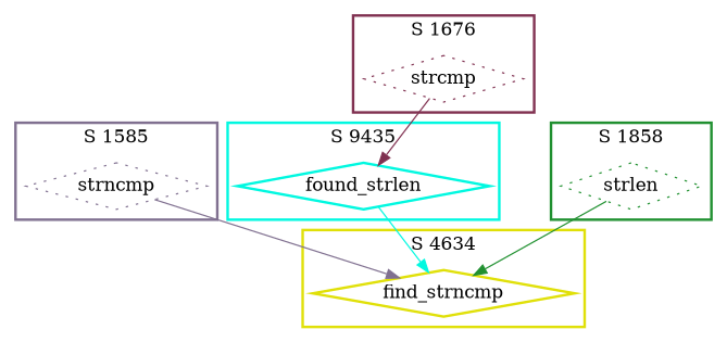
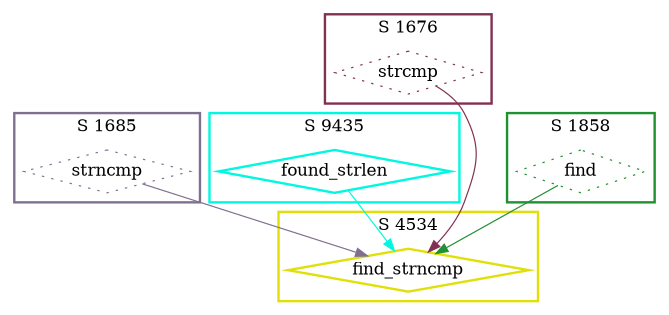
  digraph {
    node [shape=diamond style=dotted]
    n1 [color="#807090" label=strncmp]
    n2 [color="#00F8E0" label=found_strlen style=bold]
    n3 [color="#E0E008" label=find_strncmp style=bold]
    n4 [color="#803050" label=strcmp]
-   n5 [color="#209030" label=strlen]
+   n5 [color="#209030" label=find]
    subgraph cluster_1 {
      color="#807090"
-     label="S 1585"
+     label="S 1685"
      style=bold
      n1
    }
    subgraph cluster_2 {
      color="#00F8E0"
      label="S 9435"
      style=bold
      n2
    }
    subgraph cluster_3 {
      color="#E0E008"
-     label="S 4634"
+     label="S 4534"
      style=bold
      n3
    }
    subgraph cluster_4 {
      color="#803050"
      label="S 1676"
      style=bold
      n4
    }
    subgraph cluster_5 {
      color="#209030"
      label="S 1858"
      style=bold
      n5
    }
    n1 -> n3 [color="#807090"]
    n2 -> n3 [color="#00F8E0"]
-   n4 -> n2 [color="#803050"]
+   n4 -> n3 [color="#803050"]
    n5 -> n3 [color="#209030"]
  }
